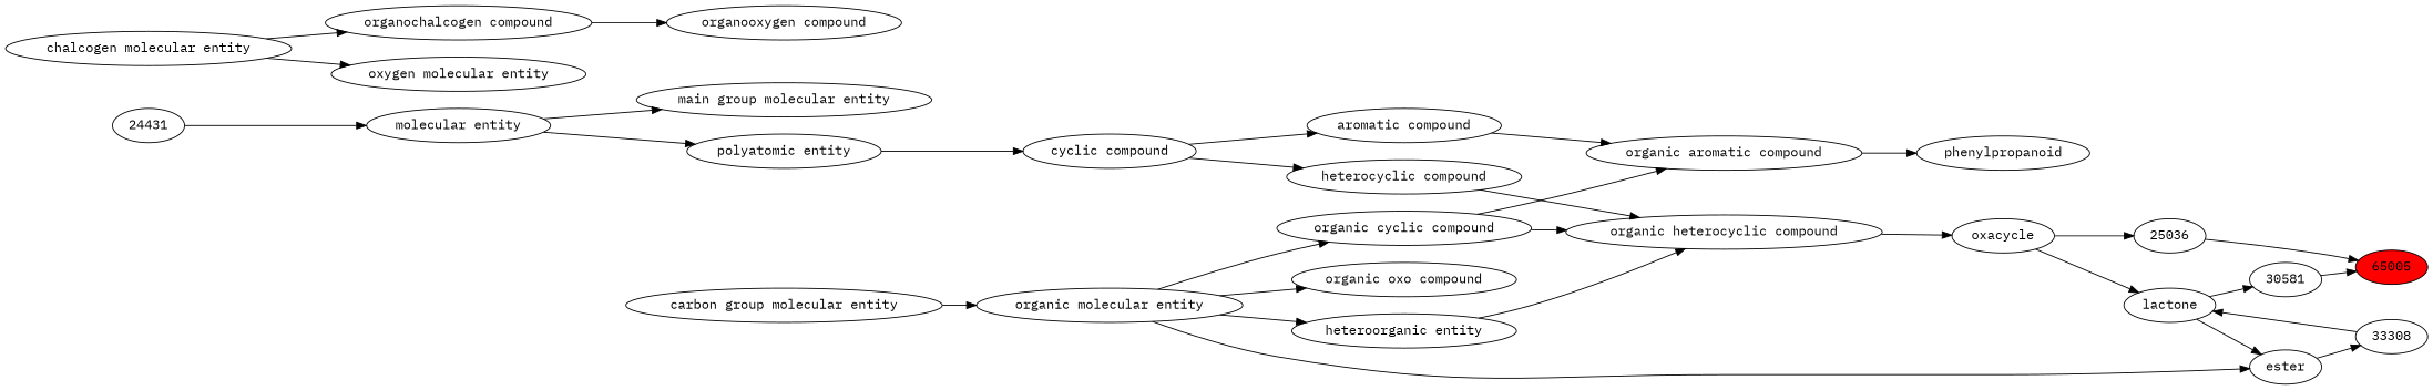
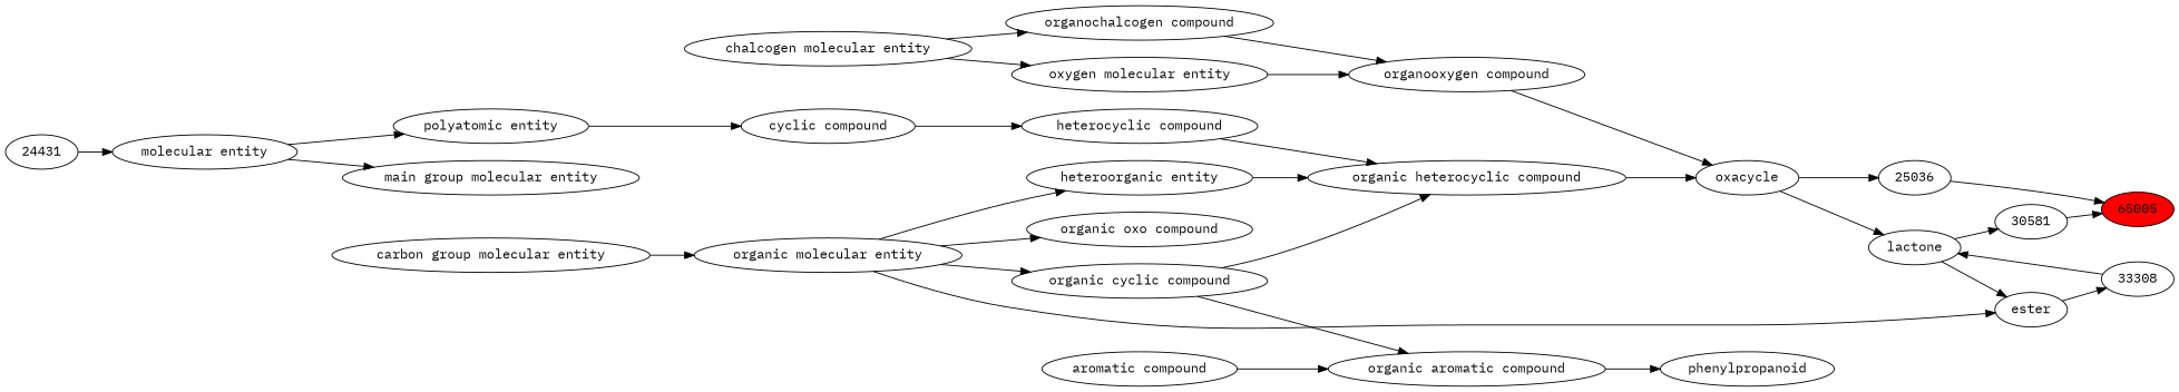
  digraph {
    fontname="IBM Plex Mono"
    rankdir=LR
    node [fontname="IBM Plex Mono"]
    edge [fontname="IBM Plex Mono"]
    n1 [fillcolor=red label=65005 style=filled]
    n2 [label=25036]
    n3 [label=30581]
    n4 [label=phenylpropanoid]
    n5 [label=lactone]
    n6 [label=ester]
    n7 [label="organic aromatic compound"]
    n8 [label=33308]
    n9 [label=oxacycle]
    n10 [label="organic cyclic compound"]
    n11 [label="organic heterocyclic compound"]
    n12 [label="aromatic compound"]
    n13 [label="organic molecular entity"]
    n14 [label="organic oxo compound"]
    n15 [label="heteroorganic entity"]
    n16 [label="organooxygen compound"]
    n17 [label="cyclic compound"]
    n18 [label="heterocyclic compound"]
    n19 [label="carbon group molecular entity"]
    n20 [label="organochalcogen compound"]
    n21 [label="oxygen molecular entity"]
    n22 [label="polyatomic entity"]
    n23 [label="chalcogen molecular entity"]
    n24 [label="molecular entity"]
    n25 [label="main group molecular entity"]
    n26 [label=24431]
    n2 -> n1
    n3 -> n1
    n5 -> n3
    n5 -> n6
    n6 -> n8
    n7 -> n4
    n8 -> n5
    n9 -> n2
    n9 -> n5
    n10 -> n7
    n10 -> n11
    n11 -> n9
    n12 -> n7
    n13 -> n6
    n13 -> n10
    n13 -> n14
    n13 -> n15
    n15 -> n11
-   n17 -> n12
+   n16 -> n9
    n17 -> n18
    n18 -> n11
    n19 -> n13
    n20 -> n16
+   n21 -> n16
    n22 -> n17
    n23 -> n20
    n23 -> n21
    n24 -> n22
    n24 -> n25
    n26 -> n24
  }
